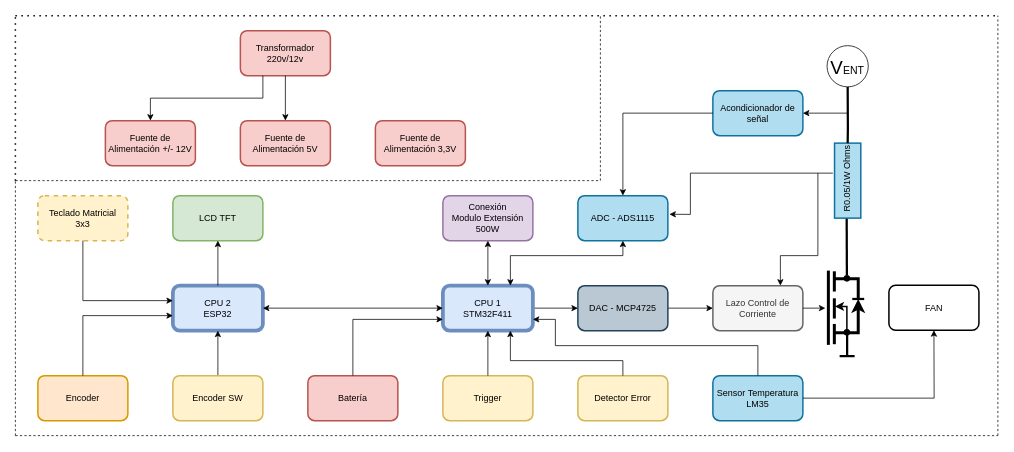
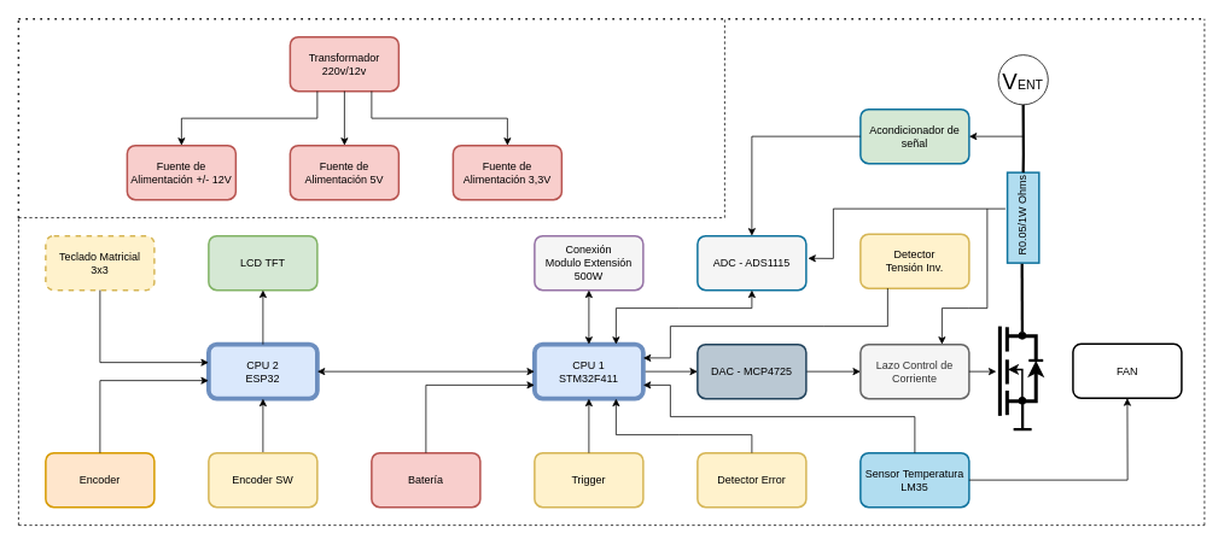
  <mxCell id="0" />
  <mxCell id="1" parent="0" />
  <mxCell id="2" value="" style="rounded=0;whiteSpace=wrap;html=1;direction=north;strokeWidth=2;fillColor=#b1ddf0;strokeColor=#10739e;" vertex="1" parent="1"><mxGeometry x="1112.23" y="190" width="35" height="100" as="geometry" /></mxCell>
  <mxCell id="3" value="R0.05/1W Ohms" style="text;html=1;align=center;verticalAlign=middle;resizable=0;points=[];autosize=1;strokeColor=none;fillColor=none;rotation=-90;" vertex="1" parent="1"><mxGeometry x="1074.73" y="223" width="110" height="30" as="geometry" /></mxCell>
  <mxCell id="4" value="CPU 2&lt;br&gt;ESP32" style="rounded=1;whiteSpace=wrap;html=1;fillColor=#dae8fc;strokeColor=#6c8ebf;strokeWidth=5;" vertex="1" parent="1"><mxGeometry x="230" y="380" width="120" height="60" as="geometry" /></mxCell>
  <mxCell id="5" value="" style="edgeStyle=orthogonalEdgeStyle;rounded=0;orthogonalLoop=1;jettySize=auto;html=1;" edge="1" parent="1" source="6" target="8"><mxGeometry relative="1" as="geometry" /></mxCell>
  <mxCell id="6" value="CPU 1&lt;br&gt;STM32F411" style="rounded=1;whiteSpace=wrap;html=1;fillColor=#dae8fc;strokeColor=#6c8ebf;strokeWidth=5;" vertex="1" parent="1"><mxGeometry x="590" y="380" width="120" height="60" as="geometry" /></mxCell>
  <mxCell id="7" value="" style="edgeStyle=orthogonalEdgeStyle;rounded=0;orthogonalLoop=1;jettySize=auto;html=1;" edge="1" parent="1" source="8" target="24"><mxGeometry relative="1" as="geometry" /></mxCell>
  <mxCell id="8" value="DAC - MCP4725" style="rounded=1;whiteSpace=wrap;html=1;fillColor=#bac8d3;strokeColor=#23445d;strokeWidth=2;" vertex="1" parent="1"><mxGeometry x="770" y="380" width="120" height="60" as="geometry" /></mxCell>
- <mxCell id="9" value="ADC - ADS1115" style="rounded=1;whiteSpace=wrap;html=1;fillColor=#b1ddf0;strokeColor=#10739e;strokeWidth=2;" vertex="1" parent="1"><mxGeometry x="770" y="260" width="120" height="60" as="geometry" /></mxCell>
+ <mxCell id="9" value="ADC - ADS1115" style="rounded=1;whiteSpace=wrap;html=1;fillColor=#f5f5f5;strokeColor=#10739e;strokeWidth=2;" vertex="1" parent="1"><mxGeometry x="770" y="260" width="120" height="60" as="geometry" /></mxCell>
  <mxCell id="10" value="Encoder" style="rounded=1;whiteSpace=wrap;html=1;fillColor=#ffe6cc;strokeColor=#d79b00;strokeWidth=2;" vertex="1" parent="1"><mxGeometry x="50" y="500" width="120" height="60" as="geometry" /></mxCell>
  <mxCell id="11" value="Teclado Matricial &lt;br&gt;3x3" style="rounded=1;whiteSpace=wrap;html=1;fillColor=#fff2cc;strokeColor=#d6b656;strokeWidth=2;dashed=1;" vertex="1" parent="1"><mxGeometry x="50" y="260" width="120" height="60" as="geometry" /></mxCell>
  <mxCell id="12" value="LCD TFT" style="rounded=1;whiteSpace=wrap;html=1;fillColor=#d5e8d4;strokeColor=#82b366;strokeWidth=2;" vertex="1" parent="1"><mxGeometry x="230" y="260" width="120" height="60" as="geometry" /></mxCell>
  <mxCell id="13" value="" style="edgeStyle=orthogonalEdgeStyle;rounded=0;orthogonalLoop=1;jettySize=auto;html=1;" edge="1" parent="1" source="14" target="4"><mxGeometry relative="1" as="geometry" /></mxCell>
  <mxCell id="14" value="Encoder SW" style="rounded=1;whiteSpace=wrap;html=1;fillColor=#fff2cc;strokeColor=#d6b656;strokeWidth=2;" vertex="1" parent="1"><mxGeometry x="230" y="500" width="120" height="60" as="geometry" /></mxCell>
  <mxCell id="15" value="Batería" style="rounded=1;whiteSpace=wrap;html=1;fillColor=#f8cecc;strokeColor=#b85450;strokeWidth=2;" vertex="1" parent="1"><mxGeometry x="410" y="500" width="120" height="60" as="geometry" /></mxCell>
  <mxCell id="16" value="Sensor Temperatura&lt;br&gt;LM35" style="rounded=1;whiteSpace=wrap;html=1;fillColor=#b1ddf0;strokeColor=#10739e;strokeWidth=2;" vertex="1" parent="1"><mxGeometry x="950" y="500" width="120" height="60" as="geometry" /></mxCell>
- <mxCell id="17" value="Conexión&lt;br&gt;Modulo Extensión&lt;br&gt;500W" style="rounded=1;whiteSpace=wrap;html=1;fillColor=#e1d5e7;strokeColor=#9673a6;strokeWidth=2;" vertex="1" parent="1"><mxGeometry x="590" y="260" width="120" height="60" as="geometry" /></mxCell>
+ <mxCell id="17" value="Conexión&lt;br&gt;Modulo Extensión&lt;br&gt;500W" style="rounded=1;whiteSpace=wrap;html=1;fillColor=#f5f5f5;strokeColor=#9673a6;strokeWidth=2;" vertex="1" parent="1"><mxGeometry x="590" y="260" width="120" height="60" as="geometry" /></mxCell>
  <mxCell id="18" value="Trigger" style="rounded=1;whiteSpace=wrap;html=1;fillColor=#fff2cc;strokeColor=#d6b656;strokeWidth=2;" vertex="1" parent="1"><mxGeometry x="590" y="500" width="120" height="60" as="geometry" /></mxCell>
  <mxCell id="19" value="" style="endArrow=classic;html=1;rounded=0;entryX=0.5;entryY=1;entryDx=0;entryDy=0;" edge="1" parent="1" target="12"><mxGeometry width="50" height="50" relative="1" as="geometry"><mxPoint x="290" y="380" as="sourcePoint" /><mxPoint x="340" y="330" as="targetPoint" /></mxGeometry></mxCell>
  <mxCell id="20" value="" style="endArrow=classic;html=1;rounded=0;exitX=0.5;exitY=0;exitDx=0;exitDy=0;" edge="1" parent="1" source="10"><mxGeometry width="50" height="50" relative="1" as="geometry"><mxPoint x="230" y="420" as="sourcePoint" /><mxPoint x="230" y="420" as="targetPoint" /><Array as="points"><mxPoint x="110" y="420" /></Array></mxGeometry></mxCell>
  <mxCell id="21" value="" style="endArrow=classic;html=1;rounded=0;exitX=0.5;exitY=1;exitDx=0;exitDy=0;" edge="1" parent="1" source="11"><mxGeometry width="50" height="50" relative="1" as="geometry"><mxPoint x="230" y="400" as="sourcePoint" /><mxPoint x="230" y="400" as="targetPoint" /><Array as="points"><mxPoint x="110" y="400" /></Array></mxGeometry></mxCell>
  <mxCell id="22" value="" style="endArrow=classic;startArrow=classic;html=1;rounded=0;entryX=0;entryY=0.5;entryDx=0;entryDy=0;" edge="1" parent="1" target="6"><mxGeometry width="50" height="50" relative="1" as="geometry"><mxPoint x="350" y="410" as="sourcePoint" /><mxPoint x="400" y="360" as="targetPoint" /></mxGeometry></mxCell>
  <mxCell id="23" value="FAN" style="rounded=1;whiteSpace=wrap;html=1;strokeWidth=2;" vertex="1" parent="1"><mxGeometry x="1184.73" y="379.5" width="120" height="60" as="geometry" /></mxCell>
  <mxCell id="24" value="Lazo Control de Corriente" style="rounded=1;whiteSpace=wrap;html=1;strokeWidth=2;fillColor=#f5f5f5;strokeColor=#666666;fontColor=#333333;" vertex="1" parent="1"><mxGeometry x="950" y="380" width="120" height="60" as="geometry" /></mxCell>
  <mxCell id="25" value="Transformador 220v/12v" style="rounded=1;whiteSpace=wrap;html=1;fillColor=#f8cecc;strokeColor=#b85450;strokeWidth=2;" vertex="1" parent="1"><mxGeometry x="320" y="40" width="120" height="60" as="geometry" /></mxCell>
  <mxCell id="26" value="Fuente de Alimentación +/- 12V" style="rounded=1;whiteSpace=wrap;html=1;fillColor=#f8cecc;strokeColor=#b85450;strokeWidth=2;" vertex="1" parent="1"><mxGeometry x="140" y="160" width="120" height="60" as="geometry" /></mxCell>
  <mxCell id="27" value="Fuente de Alimentación 5V" style="rounded=1;whiteSpace=wrap;html=1;fillColor=#f8cecc;strokeColor=#b85450;strokeWidth=2;" vertex="1" parent="1"><mxGeometry x="320" y="160" width="120" height="60" as="geometry" /></mxCell>
  <mxCell id="28" value="Fuente de Alimentación 3,3V" style="rounded=1;whiteSpace=wrap;html=1;fillColor=#f8cecc;strokeColor=#b85450;strokeWidth=2;" vertex="1" parent="1"><mxGeometry x="500" y="160" width="120" height="60" as="geometry" /></mxCell>
  <mxCell id="29" value="Detector Error" style="rounded=1;whiteSpace=wrap;html=1;fillColor=#fff2cc;strokeColor=#d6b656;strokeWidth=2;" vertex="1" parent="1"><mxGeometry x="770" y="500" width="120" height="60" as="geometry" /></mxCell>
+ <mxCell id="30" value="Detector &lt;br&gt;Tensión Inv." style="rounded=1;whiteSpace=wrap;html=1;fillColor=#fff2cc;strokeColor=#d6b656;strokeWidth=2;" vertex="1" parent="1"><mxGeometry x="950" y="258" width="120" height="60" as="geometry" /></mxCell>
  <mxCell id="31" value="" style="endArrow=classic;html=1;rounded=0;entryX=0;entryY=0.75;entryDx=0;entryDy=0;" edge="1" parent="1" target="6"><mxGeometry width="50" height="50" relative="1" as="geometry"><mxPoint x="470" y="500" as="sourcePoint" /><mxPoint x="520" y="450" as="targetPoint" /><Array as="points"><mxPoint x="470" y="425" /></Array></mxGeometry></mxCell>
  <mxCell id="32" value="" style="endArrow=classic;html=1;rounded=0;entryX=0.5;entryY=1;entryDx=0;entryDy=0;" edge="1" parent="1" target="6"><mxGeometry width="50" height="50" relative="1" as="geometry"><mxPoint x="650" y="500" as="sourcePoint" /><mxPoint x="700" y="450" as="targetPoint" /></mxGeometry></mxCell>
  <mxCell id="33" value="" style="endArrow=classic;html=1;rounded=0;entryX=0.75;entryY=1;entryDx=0;entryDy=0;" edge="1" parent="1" target="6"><mxGeometry width="50" height="50" relative="1" as="geometry"><mxPoint x="830" y="500" as="sourcePoint" /><mxPoint x="880" y="450" as="targetPoint" /><Array as="points"><mxPoint x="830" y="480" /><mxPoint x="750" y="480" /><mxPoint x="680" y="480" /></Array></mxGeometry></mxCell>
  <mxCell id="34" value="" style="endArrow=classic;startArrow=classic;html=1;rounded=0;entryX=0.5;entryY=1;entryDx=0;entryDy=0;" edge="1" parent="1" target="17"><mxGeometry width="50" height="50" relative="1" as="geometry"><mxPoint x="650" y="380" as="sourcePoint" /><mxPoint x="700" y="330" as="targetPoint" /></mxGeometry></mxCell>
  <mxCell id="35" value="" style="endArrow=classic;startArrow=classic;html=1;rounded=0;entryX=0.5;entryY=1;entryDx=0;entryDy=0;" edge="1" parent="1" target="9"><mxGeometry width="50" height="50" relative="1" as="geometry"><mxPoint x="680" y="380" as="sourcePoint" /><mxPoint x="830" y="350" as="targetPoint" /><Array as="points"><mxPoint x="680" y="340" /><mxPoint x="750" y="340" /><mxPoint x="830" y="340" /></Array></mxGeometry></mxCell>
+ <mxCell id="36" value="" style="endArrow=classic;html=1;rounded=0;entryX=1;entryY=0.25;entryDx=0;entryDy=0;exitX=0.25;exitY=1;exitDx=0;exitDy=0;" edge="1" parent="1" source="30" target="6"><mxGeometry width="50" height="50" relative="1" as="geometry"><mxPoint x="690" y="500" as="sourcePoint" /><mxPoint x="740" y="450" as="targetPoint" /><Array as="points"><mxPoint x="980" y="360" /><mxPoint x="910" y="360" /><mxPoint x="740" y="360" /><mxPoint x="740" y="395" /></Array></mxGeometry></mxCell>
  <mxCell id="37" value="" style="endArrow=classic;html=1;rounded=0;entryX=1;entryY=0.75;entryDx=0;entryDy=0;" edge="1" parent="1" target="6"><mxGeometry width="50" height="50" relative="1" as="geometry"><mxPoint x="1010" y="500" as="sourcePoint" /><mxPoint x="1060" y="450" as="targetPoint" /><Array as="points"><mxPoint x="1010" y="460" /><mxPoint x="740" y="460" /><mxPoint x="740" y="425" /></Array></mxGeometry></mxCell>
  <mxCell id="38" value="&lt;font style=&quot;&quot;&gt;&lt;span style=&quot;font-size: 25px;&quot;&gt;V&lt;/span&gt;&lt;font style=&quot;font-size: 14px;&quot;&gt;ENT&lt;/font&gt;&lt;/font&gt;" style="ellipse;whiteSpace=wrap;html=1;aspect=fixed;" vertex="1" parent="1"><mxGeometry x="1102.23" y="60" width="55" height="55" as="geometry" /></mxCell>
  <mxCell id="39" value="" style="endArrow=none;html=1;rounded=0;exitX=1;exitY=0.5;exitDx=0;exitDy=0;entryX=0.5;entryY=1;entryDx=0;entryDy=0;strokeWidth=3;" edge="1" parent="1" source="2" target="38"><mxGeometry width="50" height="50" relative="1" as="geometry"><mxPoint x="1181" y="240" as="sourcePoint" /><mxPoint x="1231" y="190" as="targetPoint" /><Array as="points"><mxPoint x="1130" y="170" /></Array></mxGeometry></mxCell>
- <mxCell id="40" value="Acondicionador de señal" style="rounded=1;whiteSpace=wrap;html=1;fillColor=#b1ddf0;strokeColor=#10739e;strokeWidth=2;" vertex="1" parent="1"><mxGeometry x="950" y="120" width="120" height="60" as="geometry" /></mxCell>
+ <mxCell id="40" value="Acondicionador de señal" style="rounded=1;whiteSpace=wrap;html=1;fillColor=#d5e8d4;strokeColor=#10739e;strokeWidth=2;" vertex="1" parent="1"><mxGeometry x="950" y="120" width="120" height="60" as="geometry" /></mxCell>
  <mxCell id="41" value="" style="endArrow=classic;html=1;rounded=0;entryX=1;entryY=0.5;entryDx=0;entryDy=0;" edge="1" parent="1" target="40"><mxGeometry width="50" height="50" relative="1" as="geometry"><mxPoint x="1130" y="150" as="sourcePoint" /><mxPoint x="1180" y="120" as="targetPoint" /></mxGeometry></mxCell>
  <mxCell id="42" value="" style="endArrow=classic;html=1;rounded=0;entryX=0.5;entryY=0;entryDx=0;entryDy=0;exitX=0;exitY=0.5;exitDx=0;exitDy=0;" edge="1" parent="1" source="40" target="9"><mxGeometry width="50" height="50" relative="1" as="geometry"><mxPoint x="950" y="170" as="sourcePoint" /><mxPoint x="1000" y="120" as="targetPoint" /><Array as="points"><mxPoint x="830" y="150" /></Array></mxGeometry></mxCell>
  <mxCell id="43" value="" style="endArrow=none;html=1;rounded=0;exitX=0.5;exitY=0;exitDx=0;exitDy=0;strokeWidth=3;sourcePerimeterSpacing=0;strokeColor=default;entryX=0.021;entryY=0.456;entryDx=0;entryDy=0;entryPerimeter=0;" edge="1" parent="1" source="53" target="3"><mxGeometry width="50" height="50" relative="1" as="geometry"><mxPoint x="1186.361" y="363.63" as="sourcePoint" /><mxPoint x="1130" y="310" as="targetPoint" /></mxGeometry></mxCell>
  <mxCell id="44" value="" style="group" vertex="1" connectable="0" parent="1"><mxGeometry x="1104" y="360" width="47.77" height="99" as="geometry" /></mxCell>
  <mxCell id="45" value="" style="endArrow=classic;html=1;rounded=0;strokeWidth=2;" edge="1" parent="44"><mxGeometry width="50" height="50" relative="1" as="geometry"><mxPoint x="24.681" y="81.9" as="sourcePoint" /><mxPoint x="8.758" y="47.7" as="targetPoint" /><Array as="points"><mxPoint x="24.681" y="47.7" /></Array></mxGeometry></mxCell>
  <mxCell id="46" value="" style="endArrow=none;html=1;rounded=0;strokeWidth=4;" edge="1" parent="44"><mxGeometry width="50" height="50" relative="1" as="geometry"><mxPoint x="7.962" y="27.9" as="sourcePoint" /><mxPoint x="7.962" y="0.9" as="targetPoint" /></mxGeometry></mxCell>
  <mxCell id="47" value="" style="endArrow=none;html=1;rounded=0;strokeWidth=4;" edge="1" parent="44"><mxGeometry width="50" height="50" relative="1" as="geometry"><mxPoint x="7.962" y="63.9" as="sourcePoint" /><mxPoint x="7.962" y="36.9" as="targetPoint" /><Array as="points"><mxPoint x="7.962" y="45.9" /></Array></mxGeometry></mxCell>
  <mxCell id="48" value="" style="endArrow=none;html=1;rounded=0;strokeWidth=4;" edge="1" parent="44"><mxGeometry width="50" height="50" relative="1" as="geometry"><mxPoint x="7.962" y="98.1" as="sourcePoint" /><mxPoint x="7.962" y="71.1" as="targetPoint" /><Array as="points"><mxPoint x="7.962" y="80.1" /></Array></mxGeometry></mxCell>
  <mxCell id="49" value="" style="endArrow=none;html=1;rounded=0;strokeWidth=4;" edge="1" parent="44"><mxGeometry width="50" height="50" relative="1" as="geometry"><mxPoint y="99" as="sourcePoint" /><mxPoint as="targetPoint" /></mxGeometry></mxCell>
  <mxCell id="50" value="" style="endArrow=classic;html=1;rounded=0;strokeWidth=4;" edge="1" parent="44"><mxGeometry width="50" height="50" relative="1" as="geometry"><mxPoint x="7.962" y="82.8" as="sourcePoint" /><mxPoint x="39.808" y="37.8" as="targetPoint" /><Array as="points"><mxPoint x="39.808" y="82.8" /></Array></mxGeometry></mxCell>
  <mxCell id="51" value="" style="endArrow=none;html=1;rounded=0;strokeWidth=3;" edge="1" parent="44"><mxGeometry width="50" height="50" relative="1" as="geometry"><mxPoint x="31.847" y="37.8" as="sourcePoint" /><mxPoint x="47.77" y="37.8" as="targetPoint" /></mxGeometry></mxCell>
  <mxCell id="52" value="" style="endArrow=none;html=1;rounded=0;strokeWidth=4;" edge="1" parent="44"><mxGeometry width="50" height="50" relative="1" as="geometry"><mxPoint x="39.808" y="37.8" as="sourcePoint" /><mxPoint x="7.962" y="10.8" as="targetPoint" /><Array as="points"><mxPoint x="39.808" y="10.8" /></Array></mxGeometry></mxCell>
  <mxCell id="53" value="" style="ellipse;whiteSpace=wrap;html=1;aspect=fixed;fillColor=#000000;fillStyle=solid;" vertex="1" parent="44"><mxGeometry x="20.7" y="6.3" width="7.962" height="7.962" as="geometry" /></mxCell>
  <mxCell id="54" value="" style="ellipse;whiteSpace=wrap;html=1;aspect=fixed;fillColor=#000000;fillStyle=solid;" vertex="1" parent="44"><mxGeometry x="20.7" y="78.3" width="7.962" height="7.962" as="geometry" /></mxCell>
  <mxCell id="55" value="" style="endArrow=classic;html=1;rounded=0;" edge="1" parent="1"><mxGeometry width="50" height="50" relative="1" as="geometry"><mxPoint x="1070" y="410" as="sourcePoint" /><mxPoint x="1100" y="410" as="targetPoint" /></mxGeometry></mxCell>
  <mxCell id="56" value="" style="endArrow=classic;html=1;rounded=0;entryX=0.5;entryY=1;entryDx=0;entryDy=0;" edge="1" parent="1" target="23"><mxGeometry width="50" height="50" relative="1" as="geometry"><mxPoint x="1070" y="530" as="sourcePoint" /><mxPoint x="1120" y="480" as="targetPoint" /><Array as="points"><mxPoint x="1245" y="530" /></Array></mxGeometry></mxCell>
  <mxCell id="57" value="" style="endArrow=none;html=1;rounded=0;strokeWidth=3;" edge="1" parent="1"><mxGeometry width="50" height="50" relative="1" as="geometry"><mxPoint x="1129" y="474" as="sourcePoint" /><mxPoint x="1129" y="444" as="targetPoint" /></mxGeometry></mxCell>
  <mxCell id="58" value="" style="endArrow=none;html=1;rounded=0;strokeWidth=3;" edge="1" parent="1"><mxGeometry width="50" height="50" relative="1" as="geometry"><mxPoint x="1119" y="474" as="sourcePoint" /><mxPoint x="1139" y="474" as="targetPoint" /></mxGeometry></mxCell>
  <mxCell id="59" value="" style="endArrow=classic;html=1;rounded=0;entryX=1.017;entryY=0.414;entryDx=0;entryDy=0;entryPerimeter=0;" edge="1" parent="1" target="9"><mxGeometry width="50" height="50" relative="1" as="geometry"><mxPoint x="1110" y="230" as="sourcePoint" /><mxPoint x="1160" y="190" as="targetPoint" /><Array as="points"><mxPoint x="920" y="230" /><mxPoint x="920" y="285" /></Array></mxGeometry></mxCell>
  <mxCell id="60" value="" style="endArrow=classic;html=1;rounded=0;entryX=0.75;entryY=0;entryDx=0;entryDy=0;" edge="1" parent="1" target="24"><mxGeometry width="50" height="50" relative="1" as="geometry"><mxPoint x="1090" y="230" as="sourcePoint" /><mxPoint x="1140" y="180" as="targetPoint" /><Array as="points"><mxPoint x="1090" y="340" /><mxPoint x="1070" y="340" /><mxPoint x="1040" y="340" /></Array></mxGeometry></mxCell>
  <mxCell id="61" value="" style="endArrow=classic;html=1;rounded=0;entryX=0.5;entryY=0;entryDx=0;entryDy=0;" edge="1" parent="1" target="27"><mxGeometry width="50" height="50" relative="1" as="geometry"><mxPoint x="380" y="100" as="sourcePoint" /><mxPoint x="430" y="50" as="targetPoint" /></mxGeometry></mxCell>
  <mxCell id="62" value="" style="endArrow=classic;html=1;rounded=0;entryX=0.5;entryY=0;entryDx=0;entryDy=0;exitX=0.25;exitY=1;exitDx=0;exitDy=0;" edge="1" parent="1" source="25" target="26"><mxGeometry width="50" height="50" relative="1" as="geometry"><mxPoint x="360" y="100" as="sourcePoint" /><mxPoint x="410" y="50" as="targetPoint" /><Array as="points"><mxPoint x="350" y="130" /><mxPoint x="200" y="130" /></Array></mxGeometry></mxCell>
+ <mxCell id="63" value="" style="endArrow=classic;html=1;rounded=0;entryX=0.5;entryY=0;entryDx=0;entryDy=0;exitX=0.75;exitY=1;exitDx=0;exitDy=0;" edge="1" parent="1" source="25" target="28"><mxGeometry width="50" height="50" relative="1" as="geometry"><mxPoint x="720" y="100" as="sourcePoint" /><mxPoint x="560" y="160" as="targetPoint" /><Array as="points"><mxPoint x="410" y="130" /><mxPoint x="560" y="130" /></Array></mxGeometry></mxCell>
  <mxCell id="64" value="" style="endArrow=none;dashed=1;html=1;rounded=0;" edge="1" parent="1"><mxGeometry width="50" height="50" relative="1" as="geometry"><mxPoint x="20" y="580" as="sourcePoint" /><mxPoint x="20" y="240" as="targetPoint" /></mxGeometry></mxCell>
  <mxCell id="65" value="" style="endArrow=none;dashed=1;html=1;rounded=0;" edge="1" parent="1"><mxGeometry width="50" height="50" relative="1" as="geometry"><mxPoint x="20" y="580" as="sourcePoint" /><mxPoint x="1330" y="580" as="targetPoint" /></mxGeometry></mxCell>
  <mxCell id="66" value="" style="endArrow=none;dashed=1;html=1;rounded=0;" edge="1" parent="1"><mxGeometry width="50" height="50" relative="1" as="geometry"><mxPoint x="1330" y="580" as="sourcePoint" /><mxPoint x="1330" y="20" as="targetPoint" /></mxGeometry></mxCell>
  <mxCell id="67" value="" style="endArrow=none;dashed=1;html=1;rounded=0;" edge="1" parent="1"><mxGeometry width="50" height="50" relative="1" as="geometry"><mxPoint x="20" y="240" as="sourcePoint" /><mxPoint x="800" y="240" as="targetPoint" /></mxGeometry></mxCell>
  <mxCell id="68" value="" style="endArrow=none;dashed=1;html=1;rounded=0;" edge="1" parent="1"><mxGeometry width="50" height="50" relative="1" as="geometry"><mxPoint x="800" y="240" as="sourcePoint" /><mxPoint x="800" y="20" as="targetPoint" /></mxGeometry></mxCell>
  <mxCell id="69" value="" style="endArrow=none;dashed=1;html=1;dashPattern=1 3;strokeWidth=2;rounded=0;" edge="1" parent="1"><mxGeometry width="50" height="50" relative="1" as="geometry"><mxPoint x="20" y="240" as="sourcePoint" /><mxPoint x="20" y="20" as="targetPoint" /></mxGeometry></mxCell>
  <mxCell id="70" value="" style="endArrow=none;dashed=1;html=1;dashPattern=1 3;strokeWidth=2;rounded=0;" edge="1" parent="1"><mxGeometry width="50" height="50" relative="1" as="geometry"><mxPoint x="20" y="20" as="sourcePoint" /><mxPoint x="1330" y="20" as="targetPoint" /></mxGeometry></mxCell>
